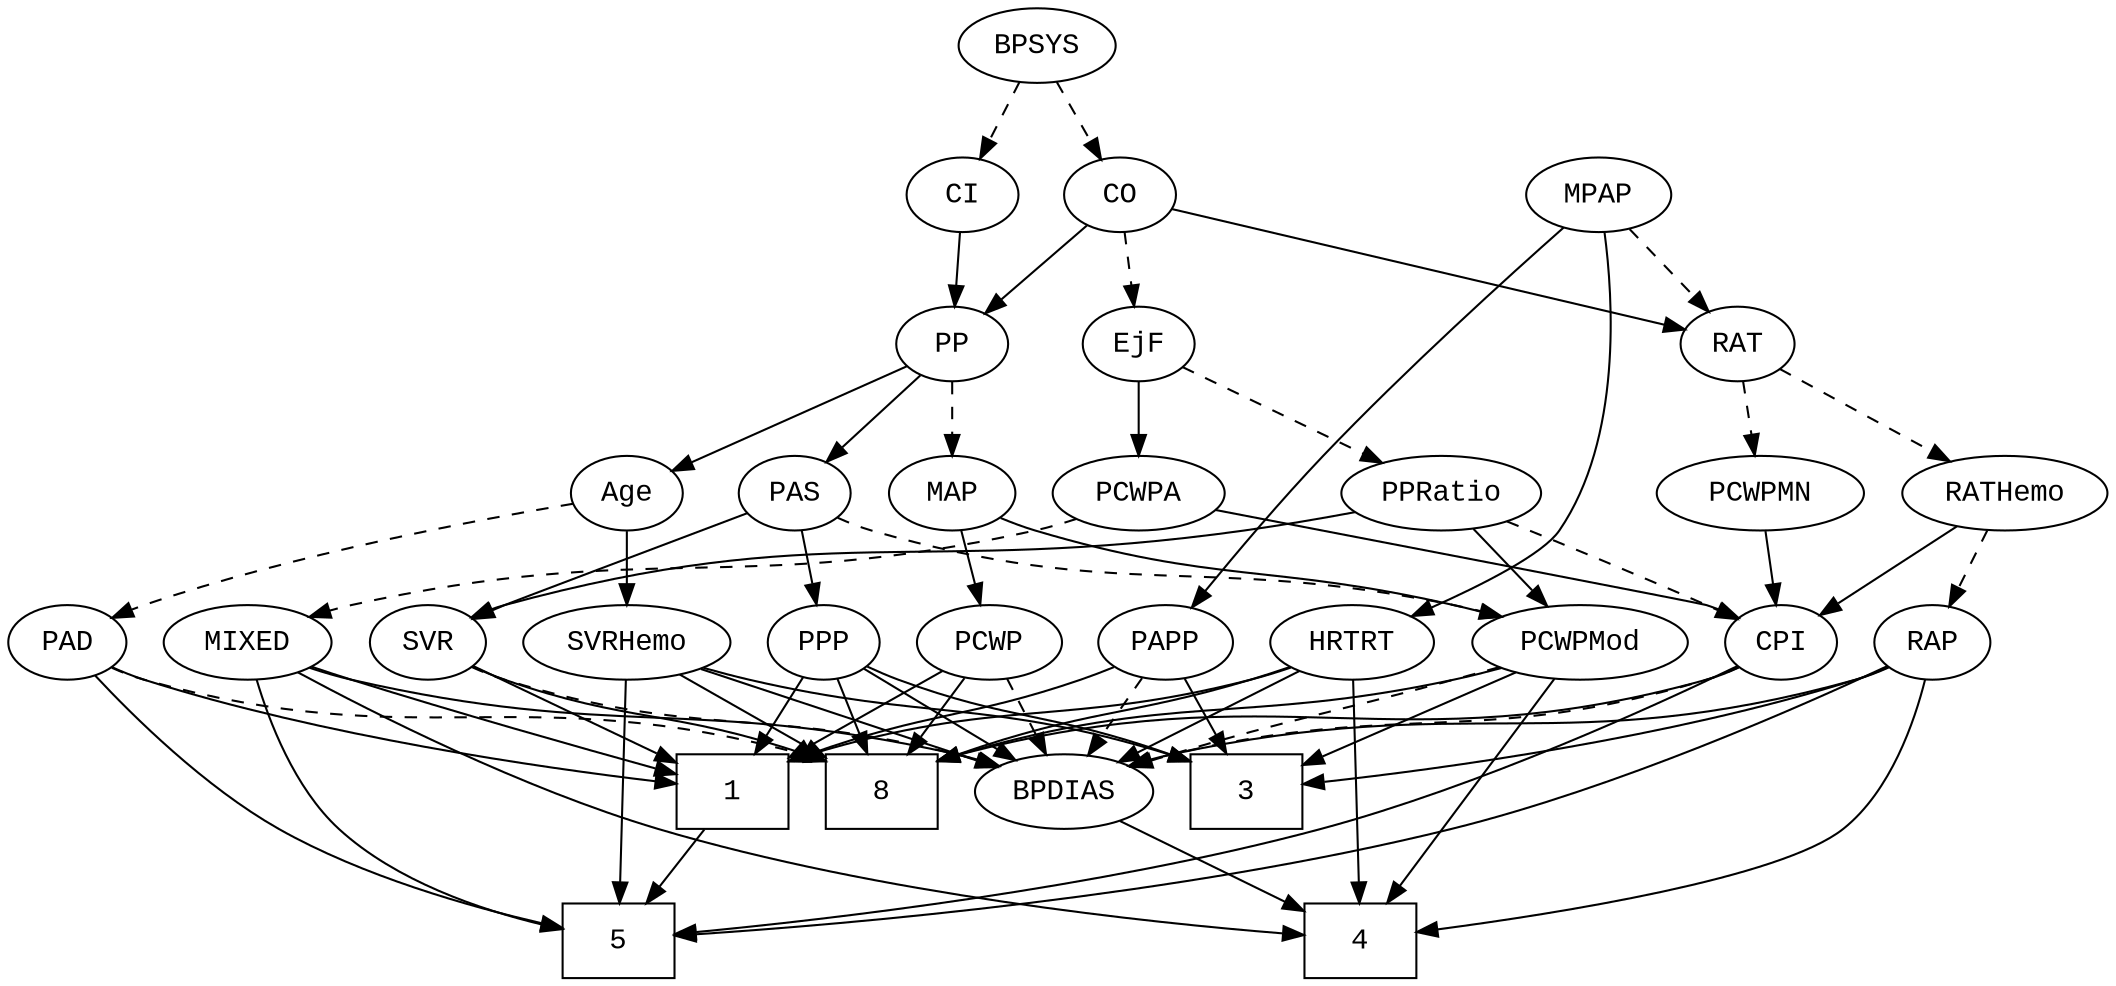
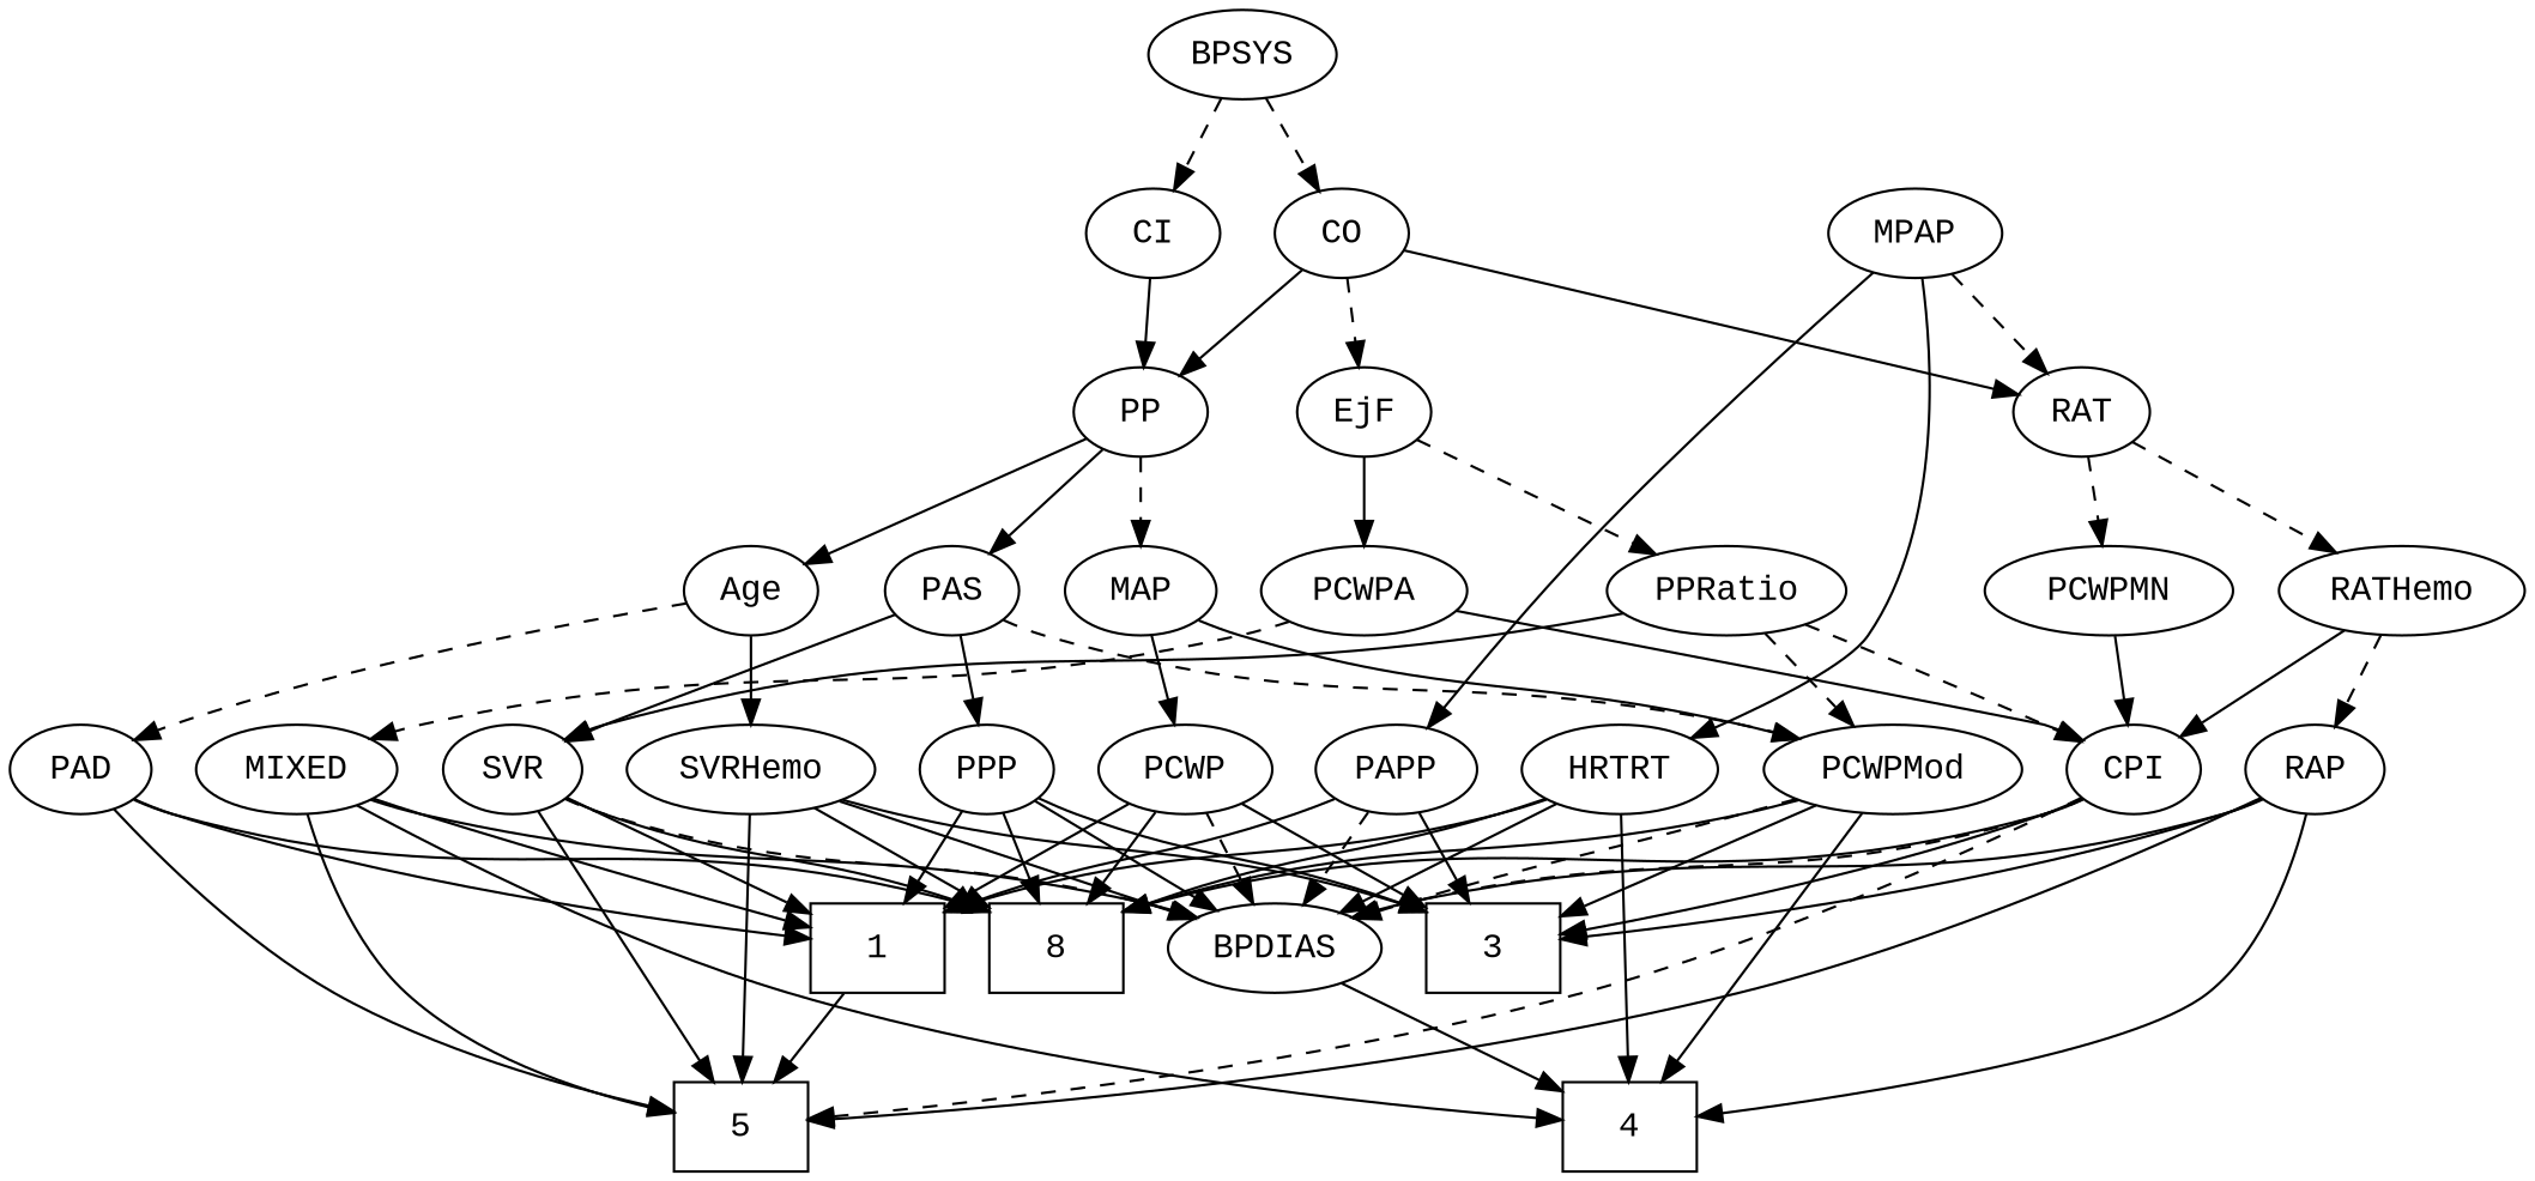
  strict digraph {
    fontname="Liberation Mono"
    node [fontname="Liberation Mono"]
    edge [fontname="Liberation Mono" style=solid]
    1 [height=0.5 shape=box width=0.75]
    5 [height=0.5 shape=box width=0.75]
    n3 [height=0.5 label=8 shape=box width=0.75]
    3 [height=0.5 shape=box width=0.75]
    4 [height=0.5 shape=box width=0.75]
    Age [height=0.5 width=0.75]
    PAD [height=0.5 width=0.79437]
    SVRHemo [height=0.5 width=1.3902]
    BPDIAS [height=0.5 width=1.1735]
    EjF [height=0.5 width=0.75]
    PCWPA [height=0.5 width=1.1555]
    PPRatio [height=0.5 width=1.1013]
    MIXED [height=0.5 width=1.1193]
    CPI [height=0.5 width=0.75]
    PCWPMN [height=0.5 width=1.3902]
    SVR [height=0.5 width=0.77632]
    PCWPMod [height=0.5 width=1.4443]
    RAP [height=0.5 width=0.77632]
    MPAP [height=0.5 width=0.97491]
    PAPP [height=0.5 width=0.88464]
    HRTRT [height=0.5 width=1.1013]
    RAT [height=0.5 width=0.75827]
    BPSYS [height=0.5 width=1.0471]
    CO [height=0.5 width=0.75]
    CI [height=0.5 width=0.75]
    PP [height=0.5 width=0.75]
    RATHemo [height=0.5 width=1.3721]
    PAS [height=0.5 width=0.75]
    MAP [height=0.5 width=0.84854]
    PPP [height=0.5 width=0.75]
    PCWP [height=0.5 width=0.97491]
    1 -> 5
    Age -> PAD [style=dashed]
    Age -> SVRHemo
    PAD -> 1
    PAD -> 5
-   PAD -> n3 [style=dashed]
+   PAD -> n3
    SVRHemo -> 5
    SVRHemo -> n3
    SVRHemo -> 3
    SVRHemo -> BPDIAS
    BPDIAS -> 4
    EjF -> PCWPA
    EjF -> PPRatio [style=dashed]
    PCWPA -> MIXED [style=dashed]
    PCWPA -> CPI
    PPRatio -> CPI [style=dashed]
    PPRatio -> SVR
-   PPRatio -> PCWPMod
+   PPRatio -> PCWPMod [style=dashed]
    MIXED -> 1
    MIXED -> 5
    MIXED -> 4
    MIXED -> BPDIAS
-   CPI -> 5
+   CPI -> 5 [style=dashed]
    CPI -> n3
+   CPI -> 3
    CPI -> BPDIAS [style=dashed]
    PCWPMN -> CPI
    SVR -> 1
+   SVR -> 5
    SVR -> n3
    SVR -> BPDIAS [style=dashed]
    PCWPMod -> n3
    PCWPMod -> 3
    PCWPMod -> 4
    PCWPMod -> BPDIAS [style=dashed]
    RAP -> 5
    RAP -> 3
    RAP -> 4
    RAP -> BPDIAS
    MPAP -> PAPP
    MPAP -> HRTRT
    MPAP -> RAT [style=dashed]
    PAPP -> 1
    PAPP -> 3
    PAPP -> BPDIAS [style=dashed]
    HRTRT -> 1
    HRTRT -> n3
    HRTRT -> 4
    HRTRT -> BPDIAS
    RAT -> PCWPMN [style=dashed]
    RAT -> RATHemo [style=dashed]
    BPSYS -> CO [style=dashed]
    BPSYS -> CI [style=dashed]
    CO -> EjF [style=dashed]
    CO -> RAT
    CO -> PP
    CI -> PP
    PP -> Age
    PP -> PAS
    PP -> MAP [style=dashed]
    RATHemo -> CPI
    RATHemo -> RAP [style=dashed]
    PAS -> SVR
    PAS -> PCWPMod [style=dashed]
    PAS -> PPP
    MAP -> PCWPMod
    MAP -> PCWP
    PPP -> 1
    PPP -> n3
    PPP -> 3
    PPP -> BPDIAS
    PCWP -> 1
    PCWP -> n3
+   PCWP -> 3
    PCWP -> BPDIAS [style=dashed]
  }
